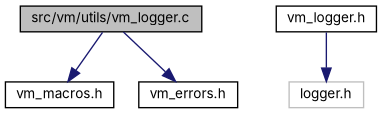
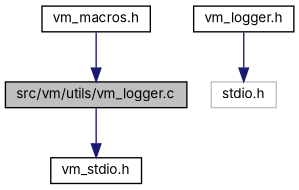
  digraph {
    fontname=Inter
    node [color=black fillcolor=white fontname=Inter fontsize=10 shape=record style=filled]
    edge [color=midnightblue fontname=Inter fontsize=10 labelfontname=Helvetica labelfontsize=10 style=solid]
    n1 [fillcolor=grey75 fontcolor=black height=0.2 label="src/vm/utils/vm_logger.c" width=0.4]
    n2 [height=0.2 label="vm_macros.h" width=0.4]
-   n3 [height=0.2 label="vm_errors.h" width=0.4]
+   n3 [height=0.2 label="vm_stdio.h" width=0.4]
    n4 [height=0.2 label="vm_logger.h" width=0.4]
-   n5 [color=grey75 height=0.2 label="logger.h" width=0.4]
-   n1 -> n2
+   n5 [color=grey75 height=0.2 label="stdio.h" width=0.4]
+   n2 -> n1
    n1 -> n3
    n4 -> n5
  }
